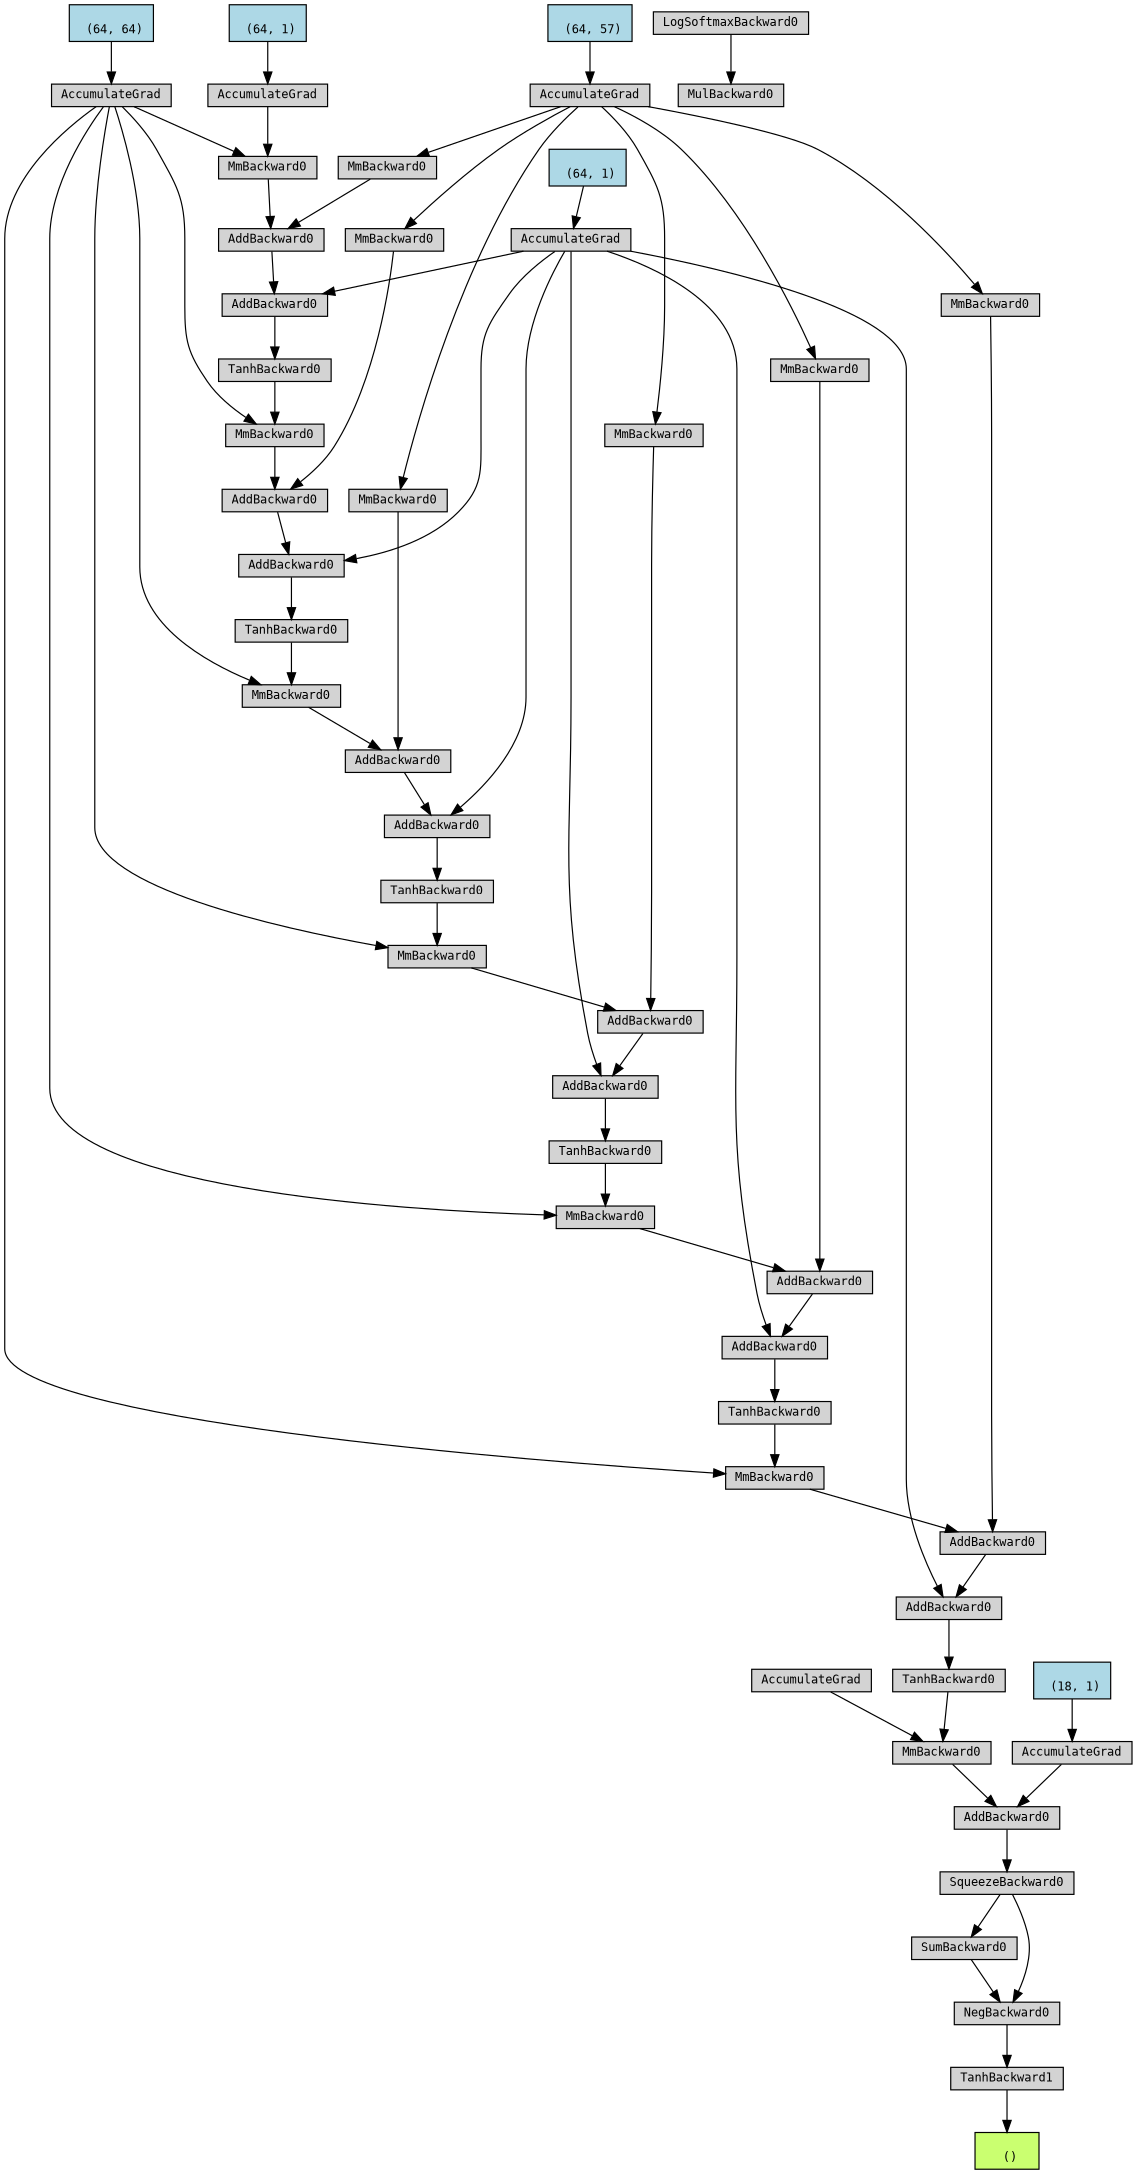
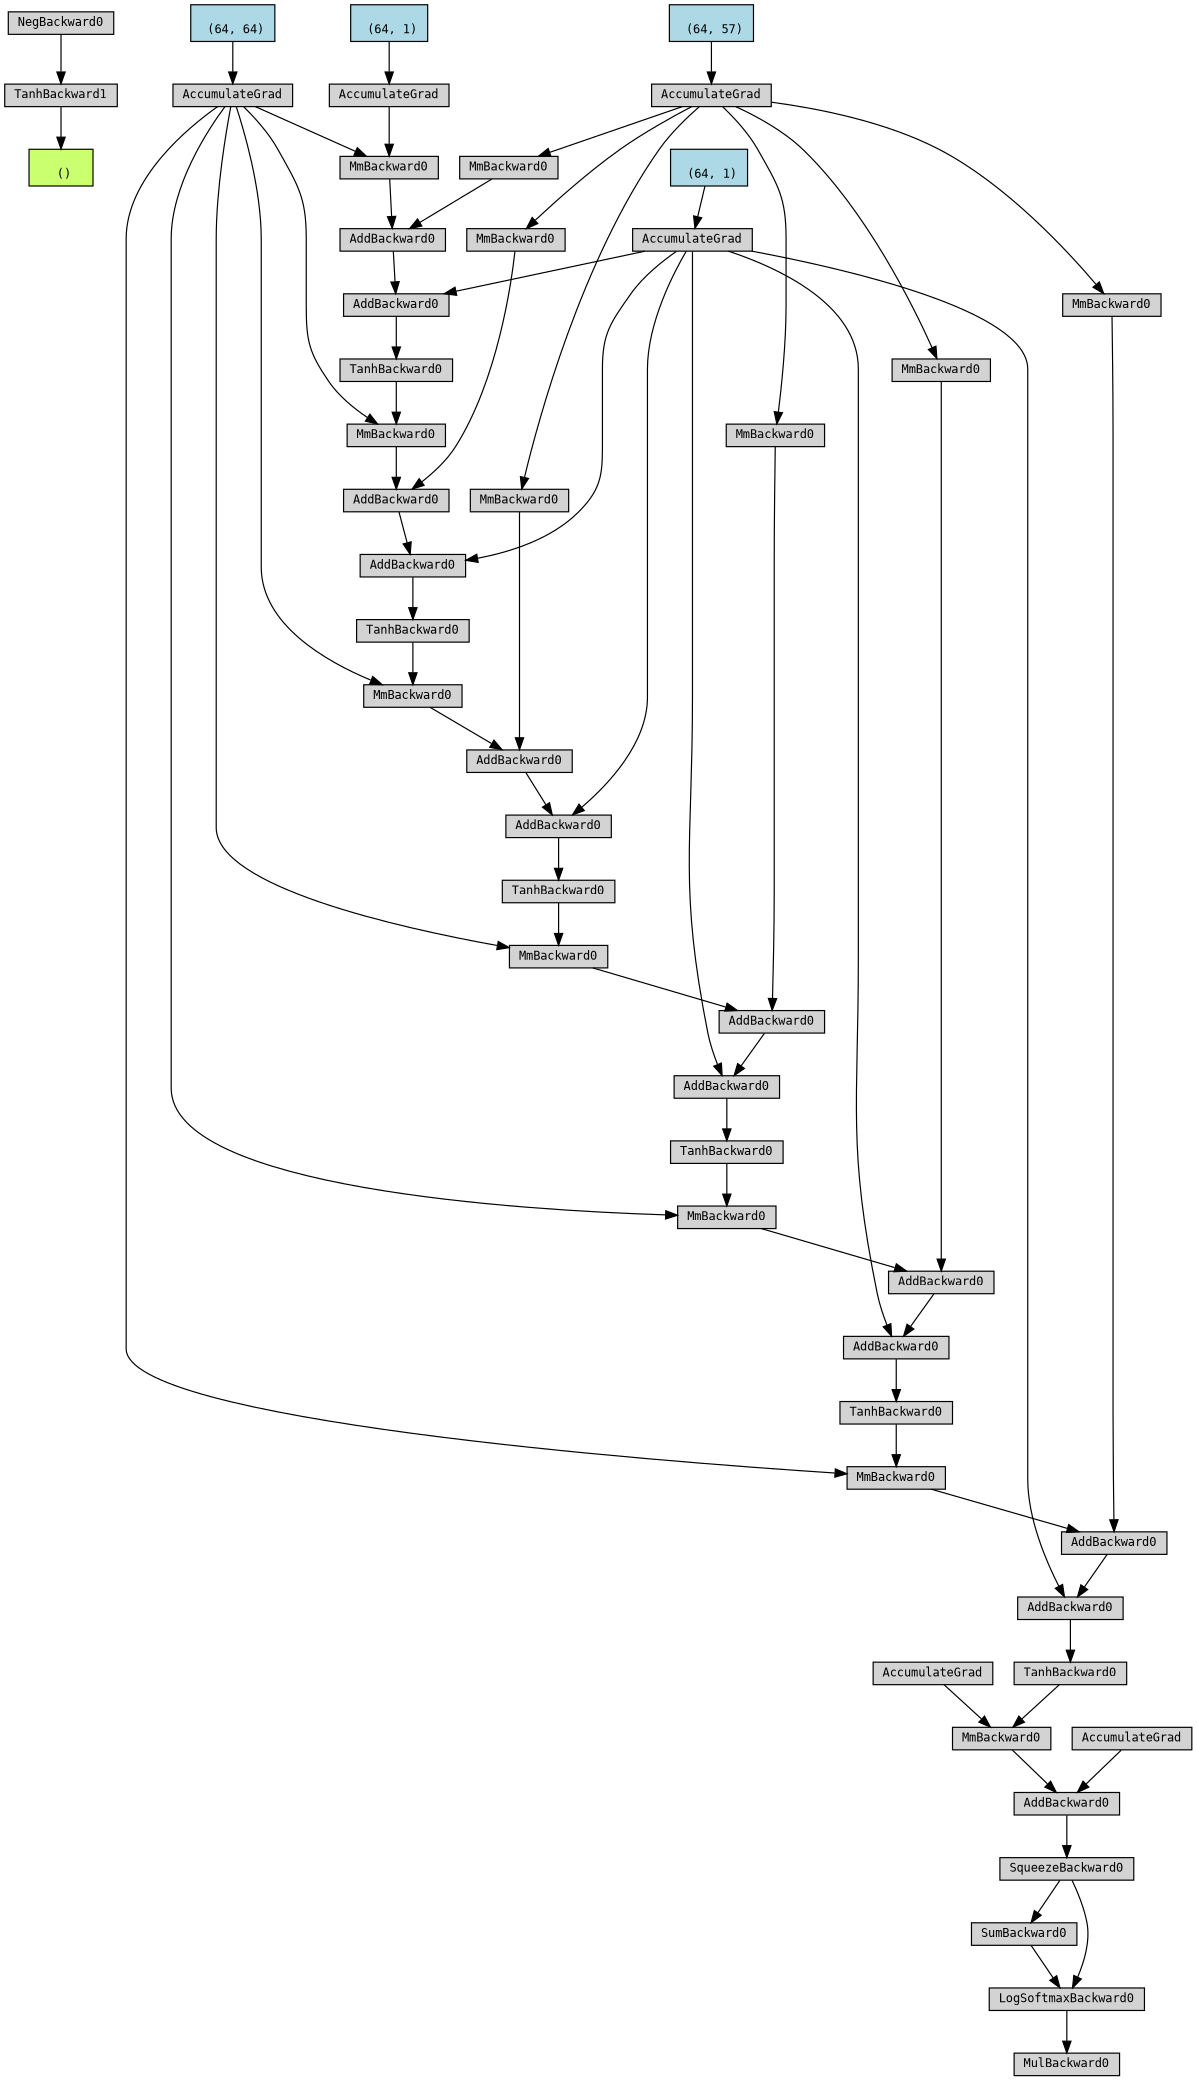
  digraph {
    fontname="DejaVu Sans Mono"
    node [align=left fontname="DejaVu Sans Mono" fontsize=10 ranksep=0.1 shape=box style=filled]
    edge [fontname="DejaVu Sans Mono"]
    n1 [fillcolor=darkolivegreen1 height=0.2 label="\n ()"]
    n2 [height=0.2 label=TanhBackward1]
    n3 [height=0.2 label=NegBackward0]
    n4 [height=0.2 label=SumBackward0]
    n5 [height=0.2 label=MulBackward0]
    n6 [height=0.2 label=LogSoftmaxBackward0]
    n7 [height=0.2 label=SqueezeBackward0]
    n8 [height=0.2 label=AddBackward0]
    n9 [height=0.2 label=MmBackward0]
    n10 [height=0.2 label=AccumulateGrad]
    n11 [height=0.2 label=TanhBackward0]
    n12 [height=0.2 label=AddBackward0]
    n13 [height=0.2 label=AddBackward0]
    n14 [height=0.2 label=MmBackward0]
    n15 [height=0.2 label=AccumulateGrad]
    n16 [height=0.2 label=MmBackward0]
    n17 [height=0.2 label=MmBackward0]
    n18 [height=0.2 label=MmBackward0]
    n19 [height=0.2 label=MmBackward0]
    n20 [height=0.2 label=MmBackward0]
    n21 [height=0.2 label=AddBackward0]
    n22 [height=0.2 label=AddBackward0]
    n23 [height=0.2 label=AddBackward0]
    n24 [height=0.2 label=AddBackward0]
    n25 [height=0.2 label=AddBackward0]
    n26 [fillcolor=lightblue height=0.2 label="\n (64, 57)"]
    n27 [height=0.2 label=MmBackward0]
    n28 [height=0.2 label=AccumulateGrad]
    n29 [height=0.2 label=MmBackward0]
    n30 [height=0.2 label=MmBackward0]
    n31 [height=0.2 label=MmBackward0]
    n32 [height=0.2 label=MmBackward0]
    n33 [height=0.2 label=MmBackward0]
    n34 [fillcolor=lightblue height=0.2 label="\n (64, 64)"]
    n35 [height=0.2 label=TanhBackward0]
    n36 [height=0.2 label=AddBackward0]
    n37 [height=0.2 label=TanhBackward0]
    n38 [height=0.2 label=AddBackward0]
    n39 [height=0.2 label=TanhBackward0]
    n40 [height=0.2 label=AddBackward0]
    n41 [height=0.2 label=TanhBackward0]
    n42 [height=0.2 label=AddBackward0]
    n43 [height=0.2 label=TanhBackward0]
    n44 [height=0.2 label=AddBackward0]
    n45 [height=0.2 label=AccumulateGrad]
    n46 [fillcolor=lightblue height=0.2 label="\n (64, 1)"]
    n47 [height=0.2 label=AccumulateGrad]
    n48 [fillcolor=lightblue height=0.2 label="\n (64, 1)"]
    n49 [height=0.2 label=AccumulateGrad]
-   n50 [fillcolor=lightblue height=0.2 label="\n (18, 1)"]
    n2 -> n1
    n3 -> n2
-   n4 -> n3
+   n4 -> n6
    n6 -> n5
    n7 -> n4
-   n7 -> n3
+   n7 -> n6
    n8 -> n7
    n9 -> n8
    n10 -> n9
    n11 -> n9
    n12 -> n11
    n13 -> n12
    n14 -> n13
    n15 -> n14
    n15 -> n16
    n15 -> n17
    n15 -> n18
    n15 -> n19
    n15 -> n20
    n16 -> n21
    n17 -> n22
    n18 -> n23
    n19 -> n24
    n20 -> n25
    n21 -> n36
    n22 -> n38
    n23 -> n40
    n24 -> n42
    n25 -> n44
    n26 -> n15
    n27 -> n13
    n28 -> n27
    n28 -> n29
    n28 -> n30
    n28 -> n31
    n28 -> n32
    n28 -> n33
    n29 -> n21
    n30 -> n22
    n31 -> n23
    n32 -> n24
    n33 -> n25
    n34 -> n28
    n35 -> n27
    n36 -> n35
    n37 -> n29
    n38 -> n37
    n39 -> n30
    n40 -> n39
    n41 -> n31
    n42 -> n41
    n43 -> n32
    n44 -> n43
    n45 -> n33
    n46 -> n45
    n47 -> n12
    n47 -> n36
    n47 -> n38
    n47 -> n40
    n47 -> n42
    n47 -> n44
    n48 -> n47
    n49 -> n8
-   n50 -> n49
  }
